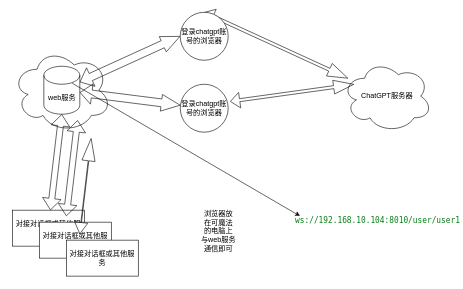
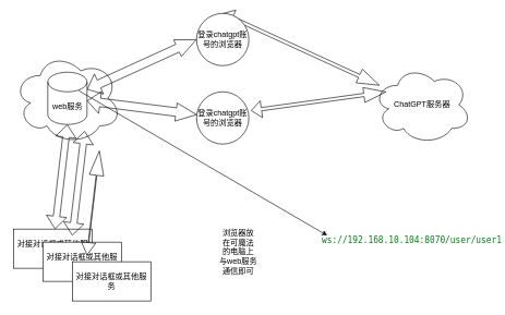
  <mxCell id="0" />
  <mxCell id="1" parent="0" />
  <mxCell id="2" value="" style="ellipse;shape=cloud;whiteSpace=wrap;html=1;" parent="1" vertex="1"><mxGeometry x="20" y="80" width="165" height="140" as="geometry" /></mxCell>
  <mxCell id="3" value="" style="shape=flexArrow;endArrow=classic;startArrow=classic;html=1;rounded=0;width=13;startSize=6.19;endSize=10.16;endWidth=14;entryX=0;entryY=0.5;entryDx=0;entryDy=0;" parent="1" source="4" target="9" edge="1"><mxGeometry width="100" height="100" relative="1" as="geometry"><mxPoint x="400" y="430" as="sourcePoint" /><mxPoint x="120" y="560" as="targetPoint" /><Array as="points" /></mxGeometry></mxCell>
  <mxCell id="4" value="web服务" style="shape=cylinder3;whiteSpace=wrap;html=1;boundedLbl=1;backgroundOutline=1;size=15;" parent="1" vertex="1"><mxGeometry x="72.5" y="110" width="60" height="80" as="geometry" /></mxCell>
  <mxCell id="5" value="对接对话框或其他服务" style="rounded=0;whiteSpace=wrap;html=1;" parent="1" vertex="1"><mxGeometry x="20" y="350" width="120" height="60" as="geometry" /></mxCell>
  <mxCell id="6" value="" style="shape=flexArrow;endArrow=classic;startArrow=classic;html=1;rounded=0;entryX=0.5;entryY=1;entryDx=0;entryDy=0;entryPerimeter=0;" parent="1" source="5" target="4" edge="1"><mxGeometry width="100" height="100" relative="1" as="geometry"><mxPoint x="180" y="510" as="sourcePoint" /><mxPoint x="321.421" y="410" as="targetPoint" /></mxGeometry></mxCell>
  <mxCell id="7" value="ChatGPT服务器" style="ellipse;shape=cloud;whiteSpace=wrap;html=1;" parent="1" vertex="1"><mxGeometry x="570" y="100" width="150" height="120" as="geometry" /></mxCell>
  <mxCell id="8" value="" style="shape=flexArrow;endArrow=classic;startArrow=classic;html=1;rounded=0;exitX=0.5;exitY=0;exitDx=0;exitDy=0;width=5;endSize=10.95;startSize=4.85;endWidth=17;" parent="1" source="9" target="7" edge="1"><mxGeometry width="100" height="100" relative="1" as="geometry"><mxPoint x="179.64" y="583.4" as="sourcePoint" /><mxPoint x="750" y="290" as="targetPoint" /><Array as="points" /></mxGeometry></mxCell>
  <mxCell id="9" value="登录chatgpt账号的浏览器" style="ellipse;whiteSpace=wrap;html=1;aspect=fixed;" parent="1" vertex="1"><mxGeometry x="300" y="20" width="80" height="80" as="geometry" /></mxCell>
  <mxCell id="10" value="浏览器放在可魔法的电脑上与web服务通信即可" style="text;html=1;strokeColor=none;fillColor=none;align=center;verticalAlign=middle;whiteSpace=wrap;rounded=0;" parent="1" vertex="1"><mxGeometry x="334" y="370" width="60" height="30" as="geometry" /></mxCell>
  <mxCell id="11" value="登录chatgpt账号的浏览器" style="ellipse;whiteSpace=wrap;html=1;aspect=fixed;" vertex="1" parent="1"><mxGeometry x="300" y="140" width="80" height="80" as="geometry" /></mxCell>
  <mxCell id="12" value="" style="shape=flexArrow;endArrow=classic;startArrow=classic;html=1;rounded=0;width=13;startSize=6.19;endSize=10.16;endWidth=14;" edge="1" parent="1" source="4" target="11"><mxGeometry width="100" height="100" relative="1" as="geometry"><mxPoint x="112.5" y="219.999" as="sourcePoint" /><mxPoint x="280" y="143.67" as="targetPoint" /><Array as="points" /></mxGeometry></mxCell>
  <mxCell id="13" value="" style="shape=flexArrow;endArrow=classic;startArrow=classic;html=1;rounded=0;exitX=1.04;exitY=0.36;exitDx=0;exitDy=0;width=5;endSize=10.95;startSize=4.85;endWidth=17;exitPerimeter=0;" edge="1" parent="1" source="11"><mxGeometry width="100" height="100" relative="1" as="geometry"><mxPoint x="350" y="30" as="sourcePoint" /><mxPoint x="589.947" y="140.14" as="targetPoint" /><Array as="points" /></mxGeometry></mxCell>
  <mxCell id="14" value="对接对话框或其他服务" style="rounded=0;whiteSpace=wrap;html=1;" vertex="1" parent="1"><mxGeometry x="65" y="370" width="120" height="60" as="geometry" /></mxCell>
  <mxCell id="15" value="对接对话框或其他服务" style="rounded=0;whiteSpace=wrap;html=1;" vertex="1" parent="1"><mxGeometry x="110" y="400" width="120" height="60" as="geometry" /></mxCell>
  <mxCell id="16" value="" style="shape=flexArrow;endArrow=classic;startArrow=classic;html=1;rounded=0;entryX=0.5;entryY=1;entryDx=0;entryDy=0;entryPerimeter=0;" edge="1" parent="1"><mxGeometry width="100" height="100" relative="1" as="geometry"><mxPoint x="110.003" y="360" as="sourcePoint" /><mxPoint x="128.95" y="200" as="targetPoint" /></mxGeometry></mxCell>
  <mxCell id="17" value="" style="shape=flexArrow;endArrow=classic;startArrow=classic;html=1;rounded=0;entryX=0.5;entryY=1;entryDx=0;entryDy=0;entryPerimeter=0;width=1;endSize=12.14;" edge="1" parent="1"><mxGeometry width="100" height="100" relative="1" as="geometry"><mxPoint x="132.503" y="390" as="sourcePoint" /><mxPoint x="151.45" y="230" as="targetPoint" /></mxGeometry></mxCell>
  <mxCell id="18" value="" style="endArrow=classic;html=1;rounded=0;exitX=0.792;exitY=0.355;exitDx=0;exitDy=0;exitPerimeter=0;" edge="1" parent="1" source="4"><mxGeometry width="50" height="50" relative="1" as="geometry"><mxPoint x="140" y="100" as="sourcePoint" /><mxPoint x="500" y="360" as="targetPoint" /></mxGeometry></mxCell>
- <mxCell id="19" value="&lt;div style=&quot;background-color:#ffffff;color:#080808;font-family:'JetBrains Mono',monospace;font-size:9.8pt;&quot;&gt;&lt;pre&gt;&lt;span style=&quot;color:#067d17;&quot;&gt;ws://192.168.10.104:8010/user/user1&lt;/span&gt;&lt;/pre&gt;&lt;/div&gt;" style="text;whiteSpace=wrap;html=1;" vertex="1" parent="1"><mxGeometry x="490" y="340" width="260" height="70" as="geometry" /></mxCell>
+ <mxCell id="19" value="&lt;div style=&quot;background-color:#ffffff;color:#080808;font-family:'JetBrains Mono',monospace;font-size:9.8pt;&quot;&gt;&lt;pre&gt;&lt;span style=&quot;color:#067d17;&quot;&gt;ws://192.168.10.104:8070/user/user1&lt;/span&gt;&lt;/pre&gt;&lt;/div&gt;" style="text;whiteSpace=wrap;html=1;" vertex="1" parent="1"><mxGeometry x="490" y="340" width="260" height="70" as="geometry" /></mxCell>
